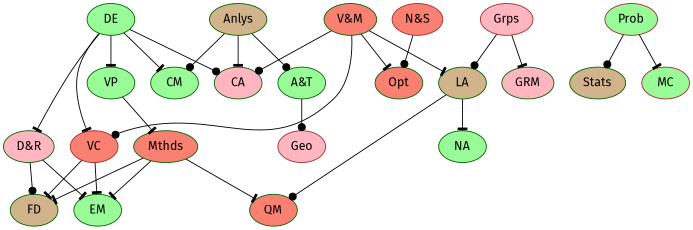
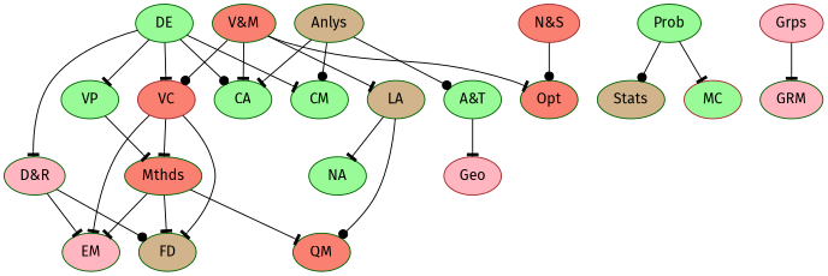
  digraph {
    fontname="Fira Sans"
    node [color=darkgreen fillcolor=palegreen fontname="Fira Sans" style=filled]
    edge [arrowhead=tee fontname="Fira Sans"]
    VC [color=brown fillcolor=salmon]
    FD [fillcolor=tan]
    Mthds [fillcolor=salmon]
-   EM
+   EM [fillcolor=lightpink]
    QM [fillcolor=salmon]
    "D&R" [fillcolor=lightpink]
    LA [fillcolor=tan]
    NA
-   Prob [color=brown]
+   Prob
    Stats [fillcolor=tan]
    MC [color=brown]
    "V&M" [fillcolor=salmon]
-   CA [fillcolor=lightpink]
+   CA
    Opt [fillcolor=salmon]
    DE
    CM
    VP
    Anlys [fillcolor=tan]
    "A&T"
    Geo [color=brown fillcolor=lightpink]
    Grps [color=brown fillcolor=lightpink]
    GRM [fillcolor=lightpink]
    "N&S" [color=brown fillcolor=salmon]
    VC -> FD
+   VC -> Mthds
    VC -> EM
    Mthds -> FD
    Mthds -> EM
    Mthds -> QM
    "D&R" -> FD [arrowhead=dot]
    "D&R" -> EM
    LA -> QM [arrowhead=dot]
    LA -> NA
    Prob -> Stats [arrowhead=dot]
    Prob -> MC
    "V&M" -> VC [arrowhead=dot]
    "V&M" -> LA
-   "V&M" -> CA [arrowhead=dot]
+   "V&M" -> CA
    "V&M" -> Opt
    DE -> VC
    DE -> "D&R"
    DE -> CA [arrowhead=dot]
    DE -> CM
    DE -> VP
    VP -> Mthds
    Anlys -> CA
    Anlys -> CM [arrowhead=dot]
    Anlys -> "A&T" [arrowhead=dot]
-   "A&T" -> Geo [arrowhead=dot]
-   Grps -> LA [arrowhead=dot]
+   "A&T" -> Geo
    Grps -> GRM
    "N&S" -> Opt [arrowhead=dot]
  }
